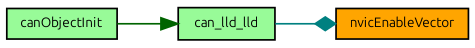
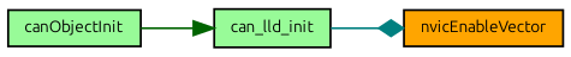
  digraph {
    fontname=Ubuntu
    rankdir=LR
    node [color=black fillcolor=palegreen fontname=Ubuntu fontsize=8 shape=record style=filled]
    edge [fontname=Ubuntu fontsize=8 labelfontname=Helvetica labelfontsize=8 style=solid]
-   n1 [fontcolor=black height=0.2 label=can_lld_lld width=0.4]
+   n1 [fontcolor=black height=0.2 label=can_lld_init width=0.4]
    n2 [fillcolor=orange height=0.2 label=nvicEnableVector width=0.4]
    n3 [height=0.2 label=canObjectInit width=0.4]
    n1 -> n2 [arrowhead=diamond color=teal]
    n3 -> n1 [arrowhead=normal color=darkgreen]
  }
